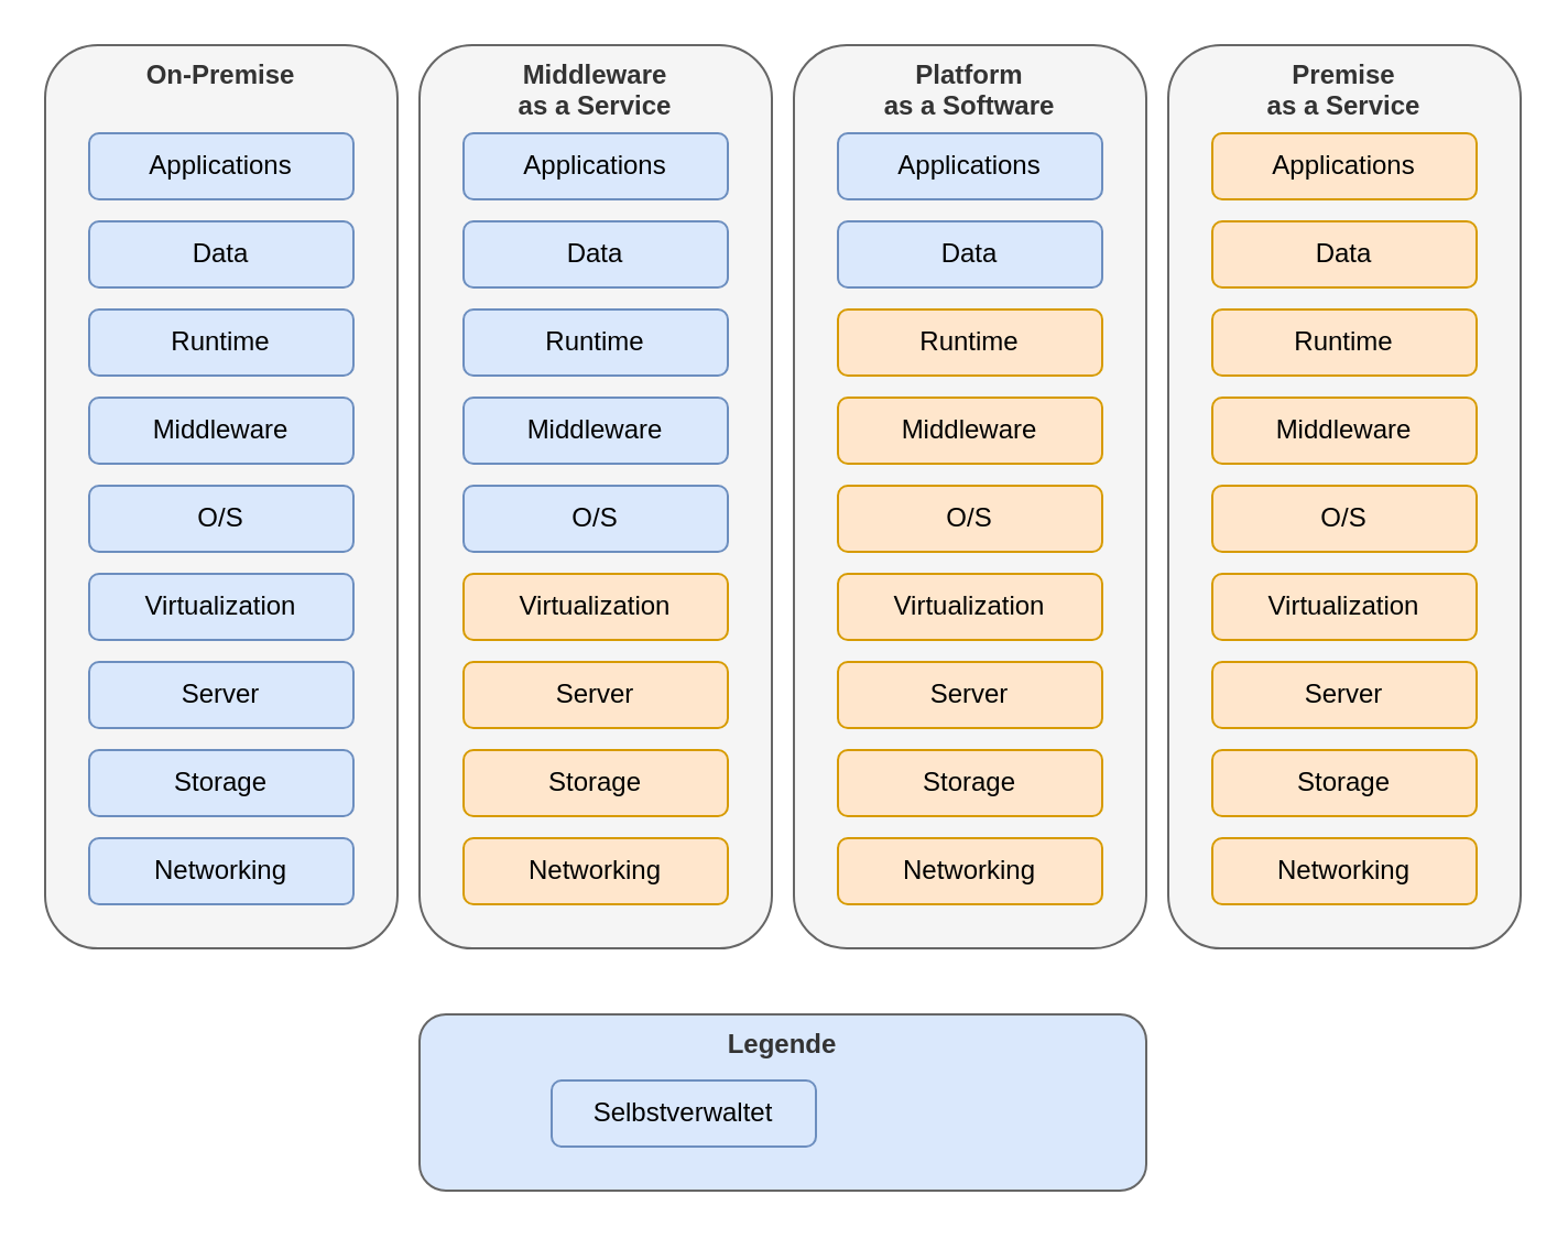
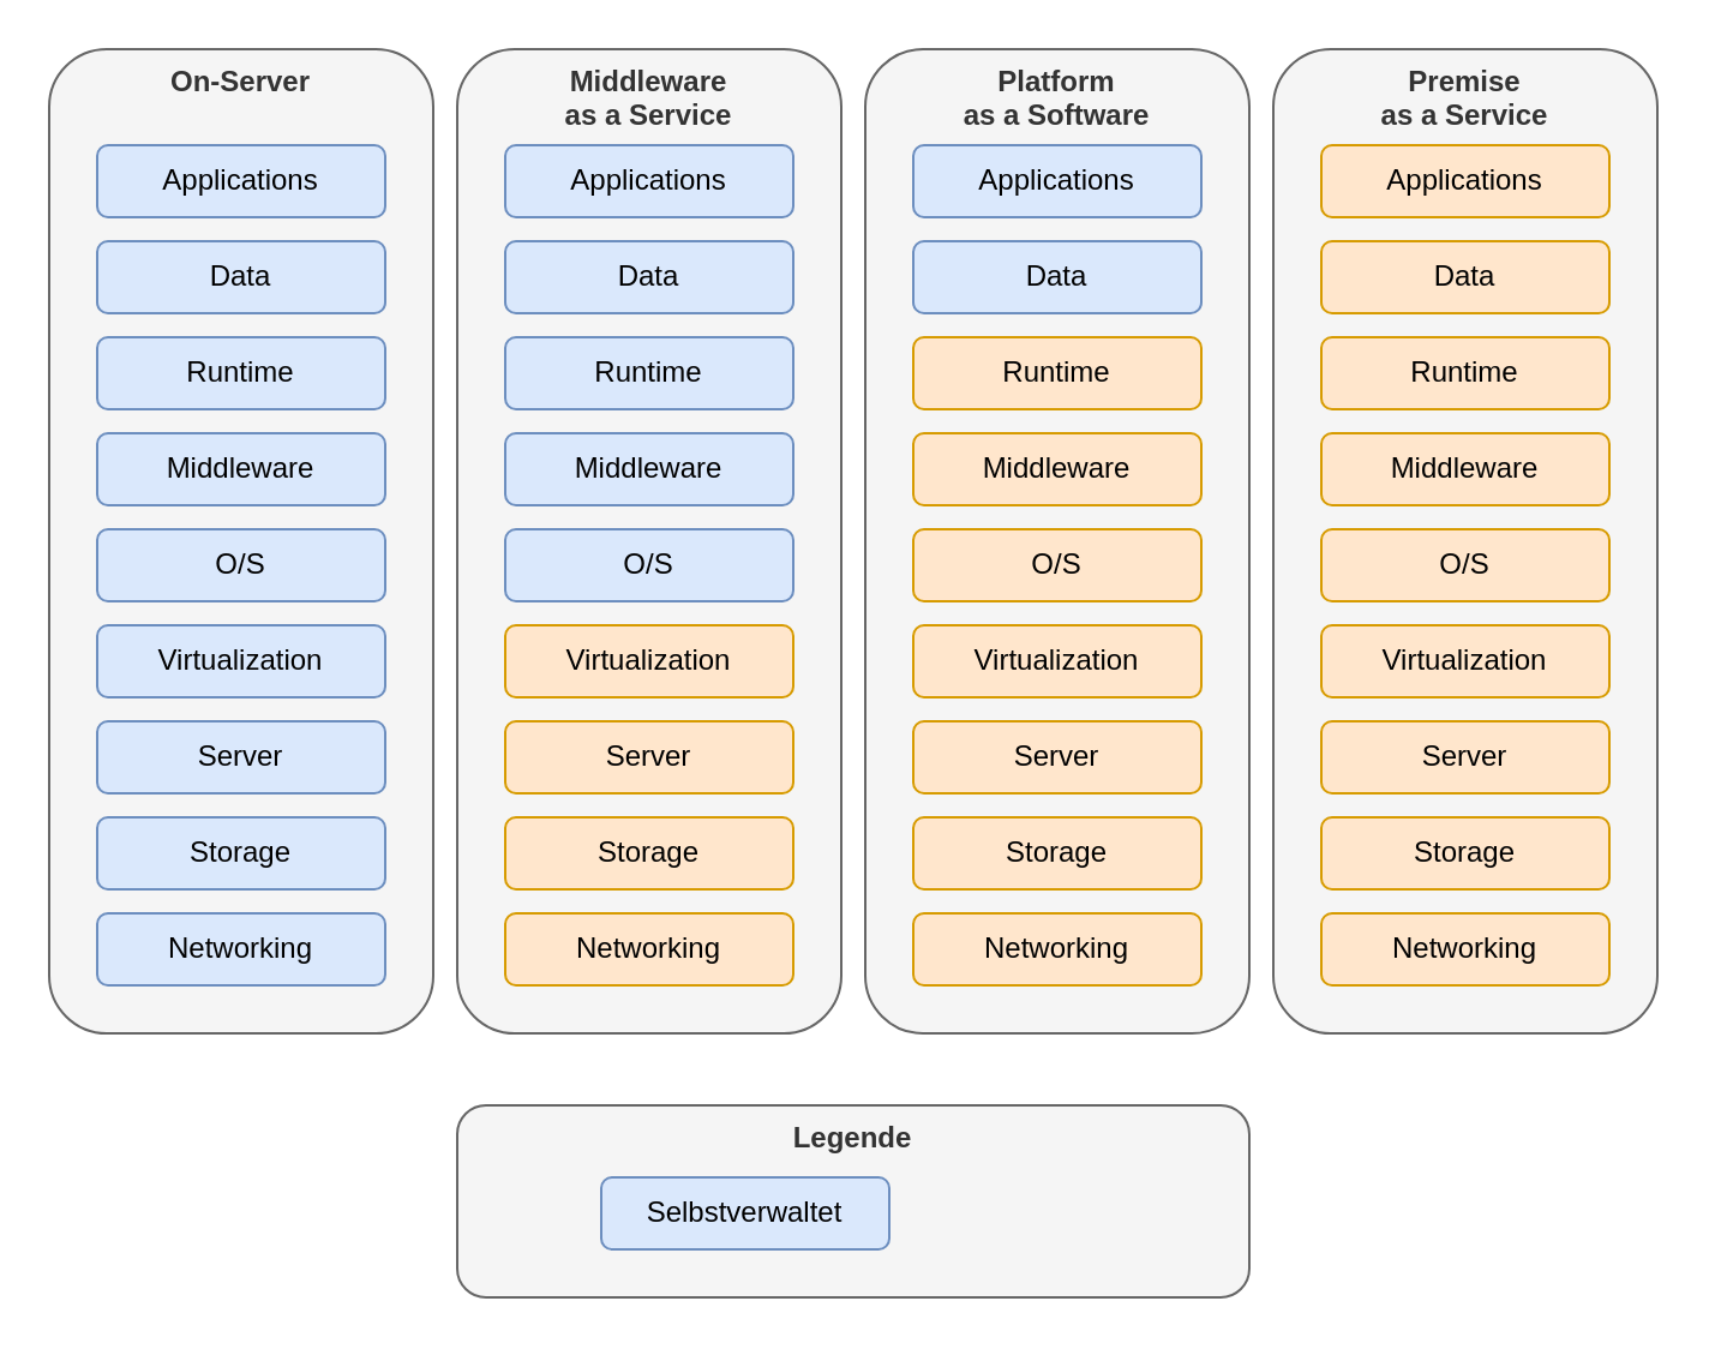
  <mxCell id="0" />
  <mxCell id="1" parent="0" />
- <mxCell id="2" value="Legende" style="rounded=1;whiteSpace=wrap;html=1;fillColor=#dae8fc;strokeColor=#666666;fontColor=#333333;verticalAlign=top;fontStyle=1;" vertex="1" parent="1"><mxGeometry x="190" y="460" width="330" height="80" as="geometry" /></mxCell>
- <mxCell id="3" value="On-Premise" style="rounded=1;whiteSpace=wrap;html=1;verticalAlign=top;fontStyle=1;fillColor=#f5f5f5;strokeColor=#666666;fontColor=#333333;" vertex="1" parent="1"><mxGeometry x="20" y="20" width="160" height="410" as="geometry" /></mxCell>
+ <mxCell id="2" value="Legende" style="rounded=1;whiteSpace=wrap;html=1;fillColor=#f5f5f5;strokeColor=#666666;fontColor=#333333;verticalAlign=top;fontStyle=1" vertex="1" parent="1"><mxGeometry x="190" y="460" width="330" height="80" as="geometry" /></mxCell>
+ <mxCell id="3" value="On-Server" style="rounded=1;whiteSpace=wrap;html=1;verticalAlign=top;fontStyle=1;fillColor=#f5f5f5;strokeColor=#666666;fontColor=#333333;" vertex="1" parent="1"><mxGeometry x="20" y="20" width="160" height="410" as="geometry" /></mxCell>
  <mxCell id="4" value="Applications" style="rounded=1;whiteSpace=wrap;html=1;fillColor=#dae8fc;strokeColor=#6c8ebf;" vertex="1" parent="1"><mxGeometry x="40" y="60" width="120" height="30" as="geometry" /></mxCell>
  <mxCell id="5" value="Data" style="rounded=1;whiteSpace=wrap;html=1;fillColor=#dae8fc;strokeColor=#6c8ebf;" vertex="1" parent="1"><mxGeometry x="40" y="100" width="120" height="30" as="geometry" /></mxCell>
  <mxCell id="6" value="Runtime" style="rounded=1;whiteSpace=wrap;html=1;fillColor=#dae8fc;strokeColor=#6c8ebf;" vertex="1" parent="1"><mxGeometry x="40" y="140" width="120" height="30" as="geometry" /></mxCell>
  <mxCell id="7" value="Middleware" style="rounded=1;whiteSpace=wrap;html=1;fillColor=#dae8fc;strokeColor=#6c8ebf;" vertex="1" parent="1"><mxGeometry x="40" y="180" width="120" height="30" as="geometry" /></mxCell>
  <mxCell id="8" value="O/S" style="rounded=1;whiteSpace=wrap;html=1;fillColor=#dae8fc;strokeColor=#6c8ebf;" vertex="1" parent="1"><mxGeometry x="40" y="220" width="120" height="30" as="geometry" /></mxCell>
  <mxCell id="9" value="Virtualization" style="rounded=1;whiteSpace=wrap;html=1;fillColor=#dae8fc;strokeColor=#6c8ebf;" vertex="1" parent="1"><mxGeometry x="40" y="260" width="120" height="30" as="geometry" /></mxCell>
  <mxCell id="10" value="Server" style="rounded=1;whiteSpace=wrap;html=1;fillColor=#dae8fc;strokeColor=#6c8ebf;" vertex="1" parent="1"><mxGeometry x="40" y="300" width="120" height="30" as="geometry" /></mxCell>
  <mxCell id="11" value="Storage" style="rounded=1;whiteSpace=wrap;html=1;fillColor=#dae8fc;strokeColor=#6c8ebf;" vertex="1" parent="1"><mxGeometry x="40" y="340" width="120" height="30" as="geometry" /></mxCell>
  <mxCell id="12" value="Networking" style="rounded=1;whiteSpace=wrap;html=1;fillColor=#dae8fc;strokeColor=#6c8ebf;" vertex="1" parent="1"><mxGeometry x="40" y="380" width="120" height="30" as="geometry" /></mxCell>
  <mxCell id="13" value="Middleware&lt;br&gt;as a Service" style="rounded=1;whiteSpace=wrap;html=1;verticalAlign=top;fontStyle=1;fillColor=#f5f5f5;strokeColor=#666666;fontColor=#333333;" vertex="1" parent="1"><mxGeometry x="190" y="20" width="160" height="410" as="geometry" /></mxCell>
  <mxCell id="14" value="Applications" style="rounded=1;whiteSpace=wrap;html=1;fillColor=#dae8fc;strokeColor=#6c8ebf;" vertex="1" parent="1"><mxGeometry x="210" y="60" width="120" height="30" as="geometry" /></mxCell>
  <mxCell id="15" value="Data" style="rounded=1;whiteSpace=wrap;html=1;fillColor=#dae8fc;strokeColor=#6c8ebf;" vertex="1" parent="1"><mxGeometry x="210" y="100" width="120" height="30" as="geometry" /></mxCell>
  <mxCell id="16" value="Runtime" style="rounded=1;whiteSpace=wrap;html=1;fillColor=#dae8fc;strokeColor=#6c8ebf;" vertex="1" parent="1"><mxGeometry x="210" y="140" width="120" height="30" as="geometry" /></mxCell>
  <mxCell id="17" value="Middleware" style="rounded=1;whiteSpace=wrap;html=1;fillColor=#dae8fc;strokeColor=#6c8ebf;" vertex="1" parent="1"><mxGeometry x="210" y="180" width="120" height="30" as="geometry" /></mxCell>
  <mxCell id="18" value="O/S" style="rounded=1;whiteSpace=wrap;html=1;fillColor=#dae8fc;strokeColor=#6c8ebf;" vertex="1" parent="1"><mxGeometry x="210" y="220" width="120" height="30" as="geometry" /></mxCell>
  <mxCell id="19" value="Virtualization" style="rounded=1;whiteSpace=wrap;html=1;fillColor=#ffe6cc;strokeColor=#d79b00;" vertex="1" parent="1"><mxGeometry x="210" y="260" width="120" height="30" as="geometry" /></mxCell>
  <mxCell id="20" value="Server" style="rounded=1;whiteSpace=wrap;html=1;fillColor=#ffe6cc;strokeColor=#d79b00;" vertex="1" parent="1"><mxGeometry x="210" y="300" width="120" height="30" as="geometry" /></mxCell>
  <mxCell id="21" value="Storage" style="rounded=1;whiteSpace=wrap;html=1;fillColor=#ffe6cc;strokeColor=#d79b00;" vertex="1" parent="1"><mxGeometry x="210" y="340" width="120" height="30" as="geometry" /></mxCell>
  <mxCell id="22" value="Networking" style="rounded=1;whiteSpace=wrap;html=1;fillColor=#ffe6cc;strokeColor=#d79b00;" vertex="1" parent="1"><mxGeometry x="210" y="380" width="120" height="30" as="geometry" /></mxCell>
  <mxCell id="23" value="Platform&lt;br&gt;as a Software" style="rounded=1;whiteSpace=wrap;html=1;verticalAlign=top;fontStyle=1;fillColor=#f5f5f5;strokeColor=#666666;fontColor=#333333;" vertex="1" parent="1"><mxGeometry x="360" y="20" width="160" height="410" as="geometry" /></mxCell>
  <mxCell id="24" value="Applications" style="rounded=1;whiteSpace=wrap;html=1;fillColor=#dae8fc;strokeColor=#6c8ebf;" vertex="1" parent="1"><mxGeometry x="380" y="60" width="120" height="30" as="geometry" /></mxCell>
  <mxCell id="25" value="Data" style="rounded=1;whiteSpace=wrap;html=1;fillColor=#dae8fc;strokeColor=#6c8ebf;" vertex="1" parent="1"><mxGeometry x="380" y="100" width="120" height="30" as="geometry" /></mxCell>
  <mxCell id="26" value="Runtime" style="rounded=1;whiteSpace=wrap;html=1;fillColor=#ffe6cc;strokeColor=#d79b00;" vertex="1" parent="1"><mxGeometry x="380" y="140" width="120" height="30" as="geometry" /></mxCell>
  <mxCell id="27" value="Middleware" style="rounded=1;whiteSpace=wrap;html=1;fillColor=#ffe6cc;strokeColor=#d79b00;" vertex="1" parent="1"><mxGeometry x="380" y="180" width="120" height="30" as="geometry" /></mxCell>
  <mxCell id="28" value="O/S" style="rounded=1;whiteSpace=wrap;html=1;fillColor=#ffe6cc;strokeColor=#d79b00;" vertex="1" parent="1"><mxGeometry x="380" y="220" width="120" height="30" as="geometry" /></mxCell>
  <mxCell id="29" value="Virtualization" style="rounded=1;whiteSpace=wrap;html=1;fillColor=#ffe6cc;strokeColor=#d79b00;" vertex="1" parent="1"><mxGeometry x="380" y="260" width="120" height="30" as="geometry" /></mxCell>
  <mxCell id="30" value="Server" style="rounded=1;whiteSpace=wrap;html=1;fillColor=#ffe6cc;strokeColor=#d79b00;" vertex="1" parent="1"><mxGeometry x="380" y="300" width="120" height="30" as="geometry" /></mxCell>
  <mxCell id="31" value="Storage" style="rounded=1;whiteSpace=wrap;html=1;fillColor=#ffe6cc;strokeColor=#d79b00;" vertex="1" parent="1"><mxGeometry x="380" y="340" width="120" height="30" as="geometry" /></mxCell>
  <mxCell id="32" value="Networking" style="rounded=1;whiteSpace=wrap;html=1;fillColor=#ffe6cc;strokeColor=#d79b00;" vertex="1" parent="1"><mxGeometry x="380" y="380" width="120" height="30" as="geometry" /></mxCell>
  <mxCell id="33" value="Premise&lt;br&gt;as a Service" style="rounded=1;whiteSpace=wrap;html=1;verticalAlign=top;fontStyle=1;fillColor=#f5f5f5;strokeColor=#666666;fontColor=#333333;" vertex="1" parent="1"><mxGeometry x="530" y="20" width="160" height="410" as="geometry" /></mxCell>
  <mxCell id="34" value="Applications" style="rounded=1;whiteSpace=wrap;html=1;fillColor=#ffe6cc;strokeColor=#d79b00;" vertex="1" parent="1"><mxGeometry x="550" y="60" width="120" height="30" as="geometry" /></mxCell>
  <mxCell id="35" value="Data" style="rounded=1;whiteSpace=wrap;html=1;fillColor=#ffe6cc;strokeColor=#d79b00;" vertex="1" parent="1"><mxGeometry x="550" y="100" width="120" height="30" as="geometry" /></mxCell>
  <mxCell id="36" value="Runtime" style="rounded=1;whiteSpace=wrap;html=1;fillColor=#ffe6cc;strokeColor=#d79b00;" vertex="1" parent="1"><mxGeometry x="550" y="140" width="120" height="30" as="geometry" /></mxCell>
  <mxCell id="37" value="Middleware" style="rounded=1;whiteSpace=wrap;html=1;fillColor=#ffe6cc;strokeColor=#d79b00;" vertex="1" parent="1"><mxGeometry x="550" y="180" width="120" height="30" as="geometry" /></mxCell>
  <mxCell id="38" value="O/S" style="rounded=1;whiteSpace=wrap;html=1;fillColor=#ffe6cc;strokeColor=#d79b00;" vertex="1" parent="1"><mxGeometry x="550" y="220" width="120" height="30" as="geometry" /></mxCell>
  <mxCell id="39" value="Virtualization" style="rounded=1;whiteSpace=wrap;html=1;fillColor=#ffe6cc;strokeColor=#d79b00;" vertex="1" parent="1"><mxGeometry x="550" y="260" width="120" height="30" as="geometry" /></mxCell>
  <mxCell id="40" value="Server" style="rounded=1;whiteSpace=wrap;html=1;fillColor=#ffe6cc;strokeColor=#d79b00;" vertex="1" parent="1"><mxGeometry x="550" y="300" width="120" height="30" as="geometry" /></mxCell>
  <mxCell id="41" value="Storage" style="rounded=1;whiteSpace=wrap;html=1;fillColor=#ffe6cc;strokeColor=#d79b00;" vertex="1" parent="1"><mxGeometry x="550" y="340" width="120" height="30" as="geometry" /></mxCell>
  <mxCell id="42" value="Networking" style="rounded=1;whiteSpace=wrap;html=1;fillColor=#ffe6cc;strokeColor=#d79b00;" vertex="1" parent="1"><mxGeometry x="550" y="380" width="120" height="30" as="geometry" /></mxCell>
  <mxCell id="43" value="Selbstverwaltet" style="rounded=1;whiteSpace=wrap;html=1;fillColor=#dae8fc;strokeColor=#6c8ebf;" vertex="1" parent="1"><mxGeometry x="250" y="490" width="120" height="30" as="geometry" /></mxCell>
